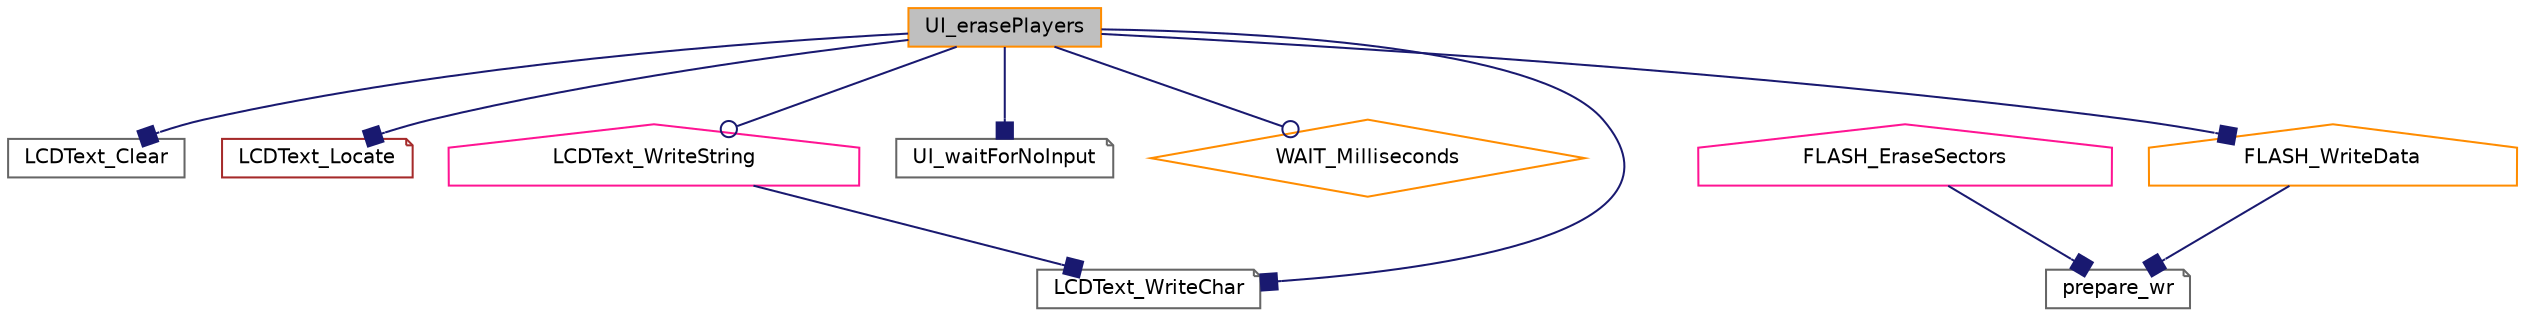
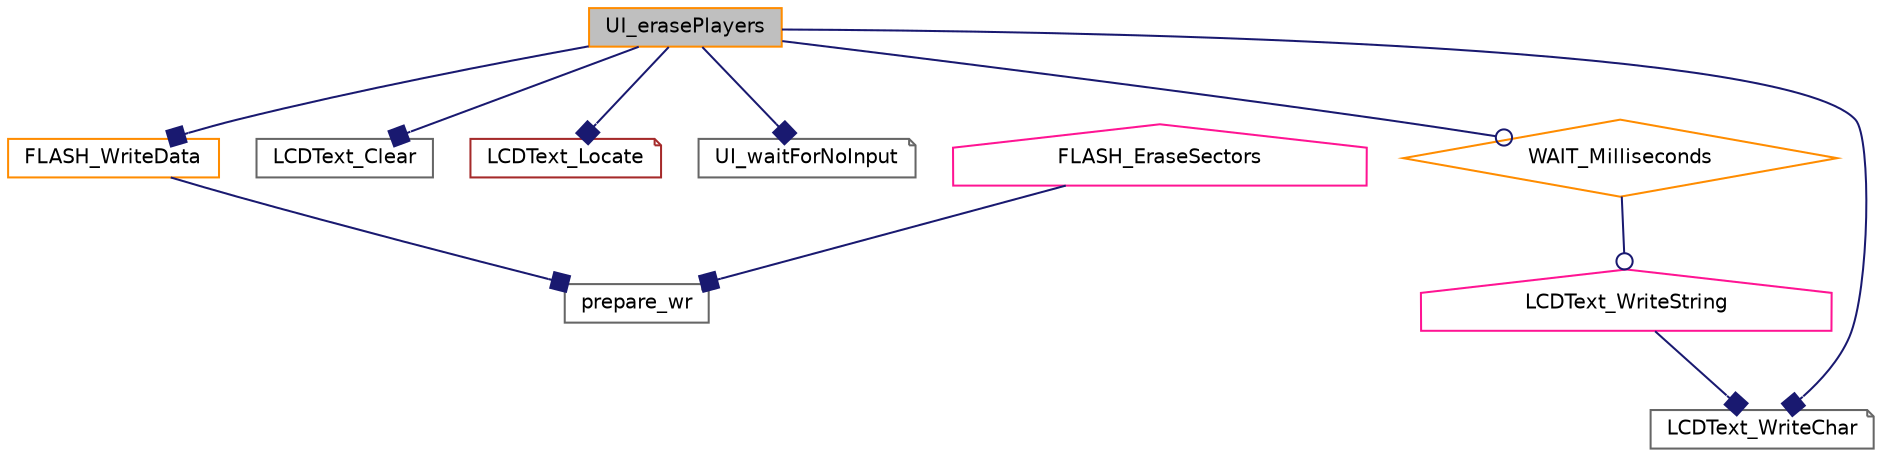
  digraph {
    rankdir=TB
    node [color=gray40 fillcolor=white fontname=Helvetica fontsize=10 shape=note style=filled]
    edge [arrowhead=box color=midnightblue fontname=Helvetica fontsize=10 labelfontname=Helvetica labelfontsize=10 style=solid]
    n1 [color=darkorange fillcolor=grey75 fontcolor=black height=0.2 label=UI_erasePlayers shape=box width=0.4]
-   n2 [color=darkorange height=0.2 label=FLASH_WriteData shape=house width=0.4]
+   n2 [color=darkorange height=0.2 label=FLASH_WriteData shape=box width=0.4]
    n3 [height=0.2 label=LCDText_Clear shape=box width=0.4]
    n4 [color=brown height=0.2 label=LCDText_Locate width=0.4]
    n5 [color=deeppink height=0.2 label=LCDText_WriteString shape=house width=0.4]
    n6 [height=0.2 label=UI_waitForNoInput width=0.4]
    n7 [color=darkorange height=0.2 label=WAIT_Milliseconds shape=diamond width=0.4]
    n8 [height=0.2 label=LCDText_WriteChar width=0.4]
    n9 [color=deeppink height=0.2 label=FLASH_EraseSectors shape=house width=0.4]
    n10 [height=0.2 label=prepare_wr width=0.4]
    n1 -> n2
    n1 -> n3
    n1 -> n4
-   n1 -> n5 [arrowhead=odot]
+   n7 -> n5 [arrowhead=odot]
    n1 -> n6
    n1 -> n7 [arrowhead=odot]
    n1 -> n8
    n2 -> n10
    n5 -> n8
    n9 -> n10
  }
